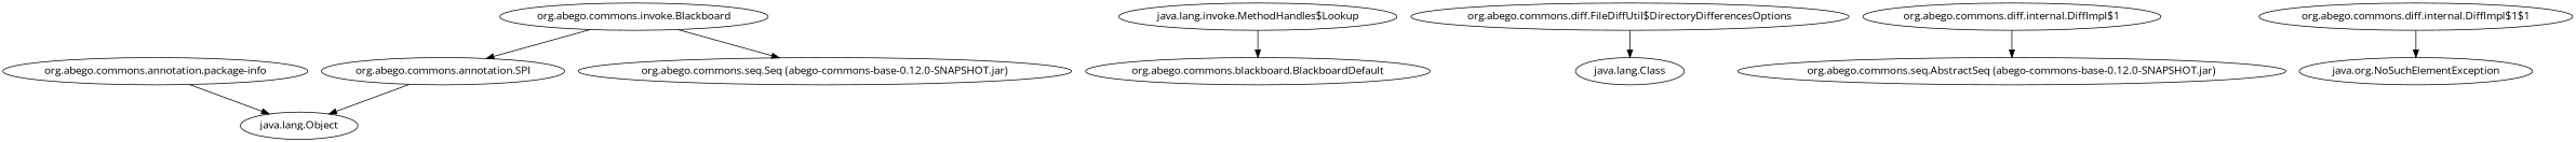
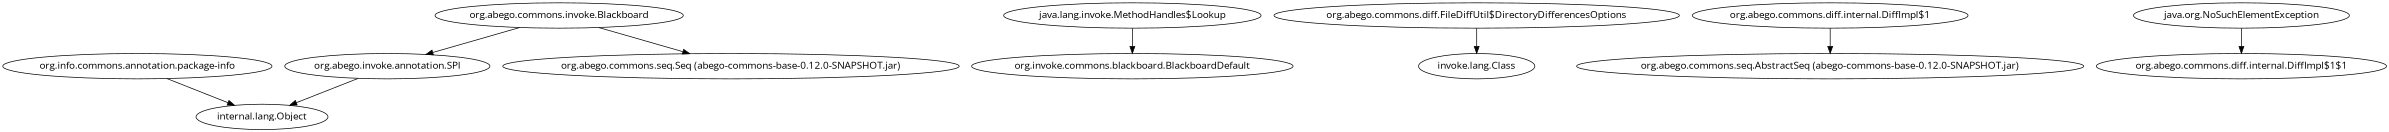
  digraph {
    fontname="Open Sans"
    node [fontname="Open Sans"]
    edge [fontname="Open Sans"]
-   "org.abego.commons.annotation.SPI"
-   "java.lang.Object"
-   "org.abego.commons.annotation.package-info"
+   "org.abego.commons.annotation.SPI" [label="org.abego.invoke.annotation.SPI"]
+   "java.lang.Object" [label="internal.lang.Object"]
+   "org.abego.commons.annotation.package-info" [label="org.info.commons.annotation.package-info"]
    n4 [label="org.abego.commons.invoke.Blackboard"]
    "org.abego.commons.seq.Seq (abego-commons-base-0.12.0-SNAPSHOT.jar)"
    "java.lang.invoke.MethodHandles$Lookup"
-   "org.abego.commons.blackboard.BlackboardDefault"
+   "org.abego.commons.blackboard.BlackboardDefault" [label="org.invoke.commons.blackboard.BlackboardDefault"]
    "org.abego.commons.diff.FileDiffUtil$DirectoryDifferencesOptions"
-   "java.lang.Class"
+   "java.lang.Class" [label="invoke.lang.Class"]
    "org.abego.commons.diff.internal.DiffImpl$1"
    "org.abego.commons.seq.AbstractSeq (abego-commons-base-0.12.0-SNAPSHOT.jar)"
    n12 [label="java.org.NoSuchElementException"]
    "org.abego.commons.diff.internal.DiffImpl$1$1"
    "org.abego.commons.annotation.SPI" -> "java.lang.Object"
    "org.abego.commons.annotation.package-info" -> "java.lang.Object"
    n4 -> "org.abego.commons.annotation.SPI"
    n4 -> "org.abego.commons.seq.Seq (abego-commons-base-0.12.0-SNAPSHOT.jar)"
    "java.lang.invoke.MethodHandles$Lookup" -> "org.abego.commons.blackboard.BlackboardDefault"
    "org.abego.commons.diff.FileDiffUtil$DirectoryDifferencesOptions" -> "java.lang.Class"
    "org.abego.commons.diff.internal.DiffImpl$1" -> "org.abego.commons.seq.AbstractSeq (abego-commons-base-0.12.0-SNAPSHOT.jar)"
-   "org.abego.commons.diff.internal.DiffImpl$1$1" -> n12
+   n12 -> "org.abego.commons.diff.internal.DiffImpl$1$1"
  }
